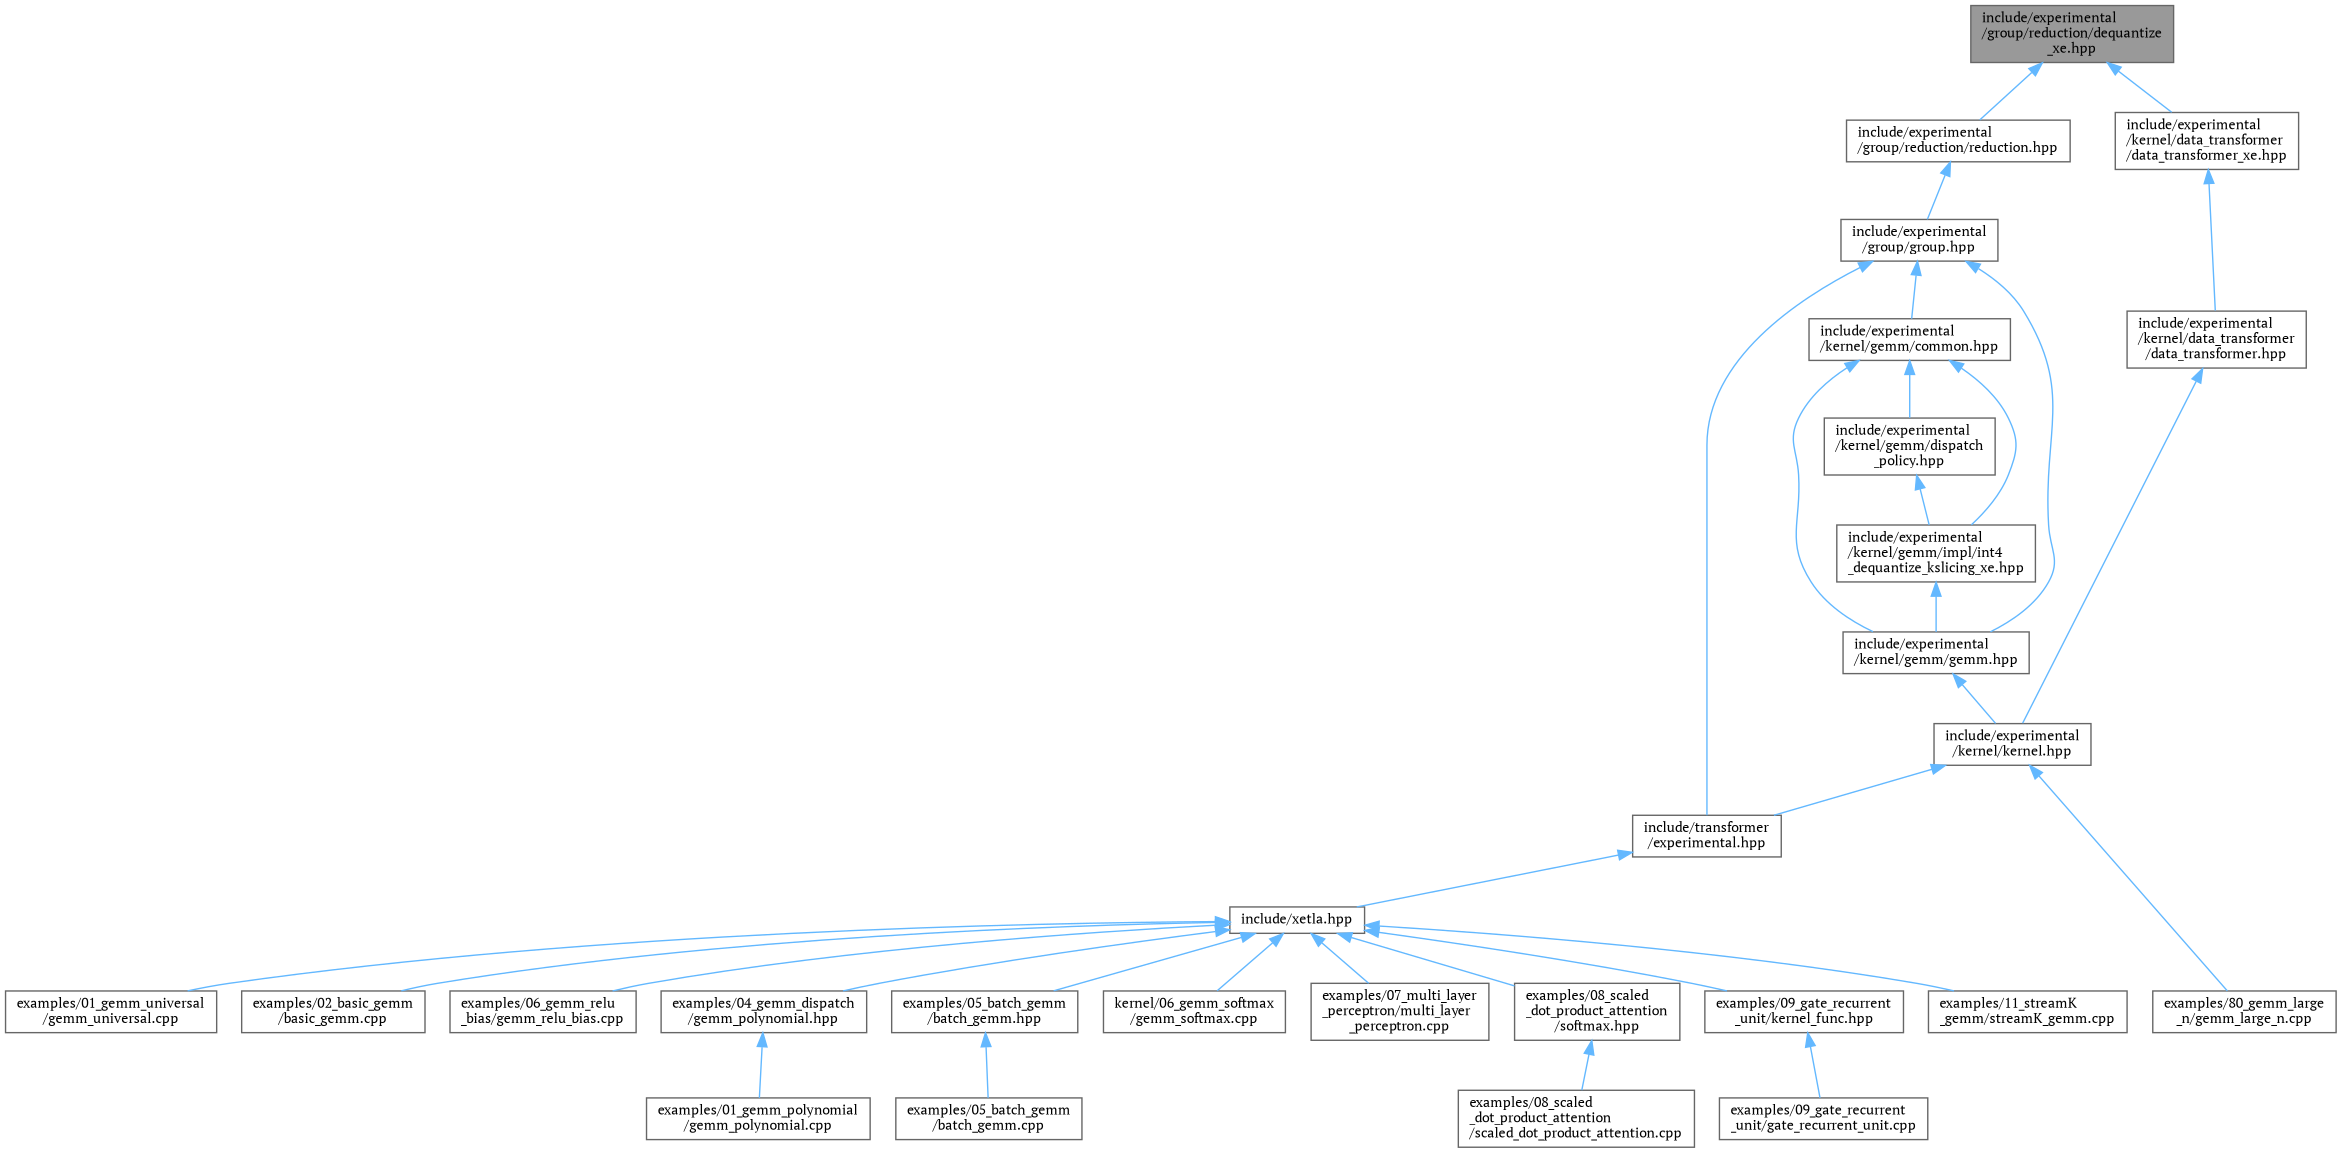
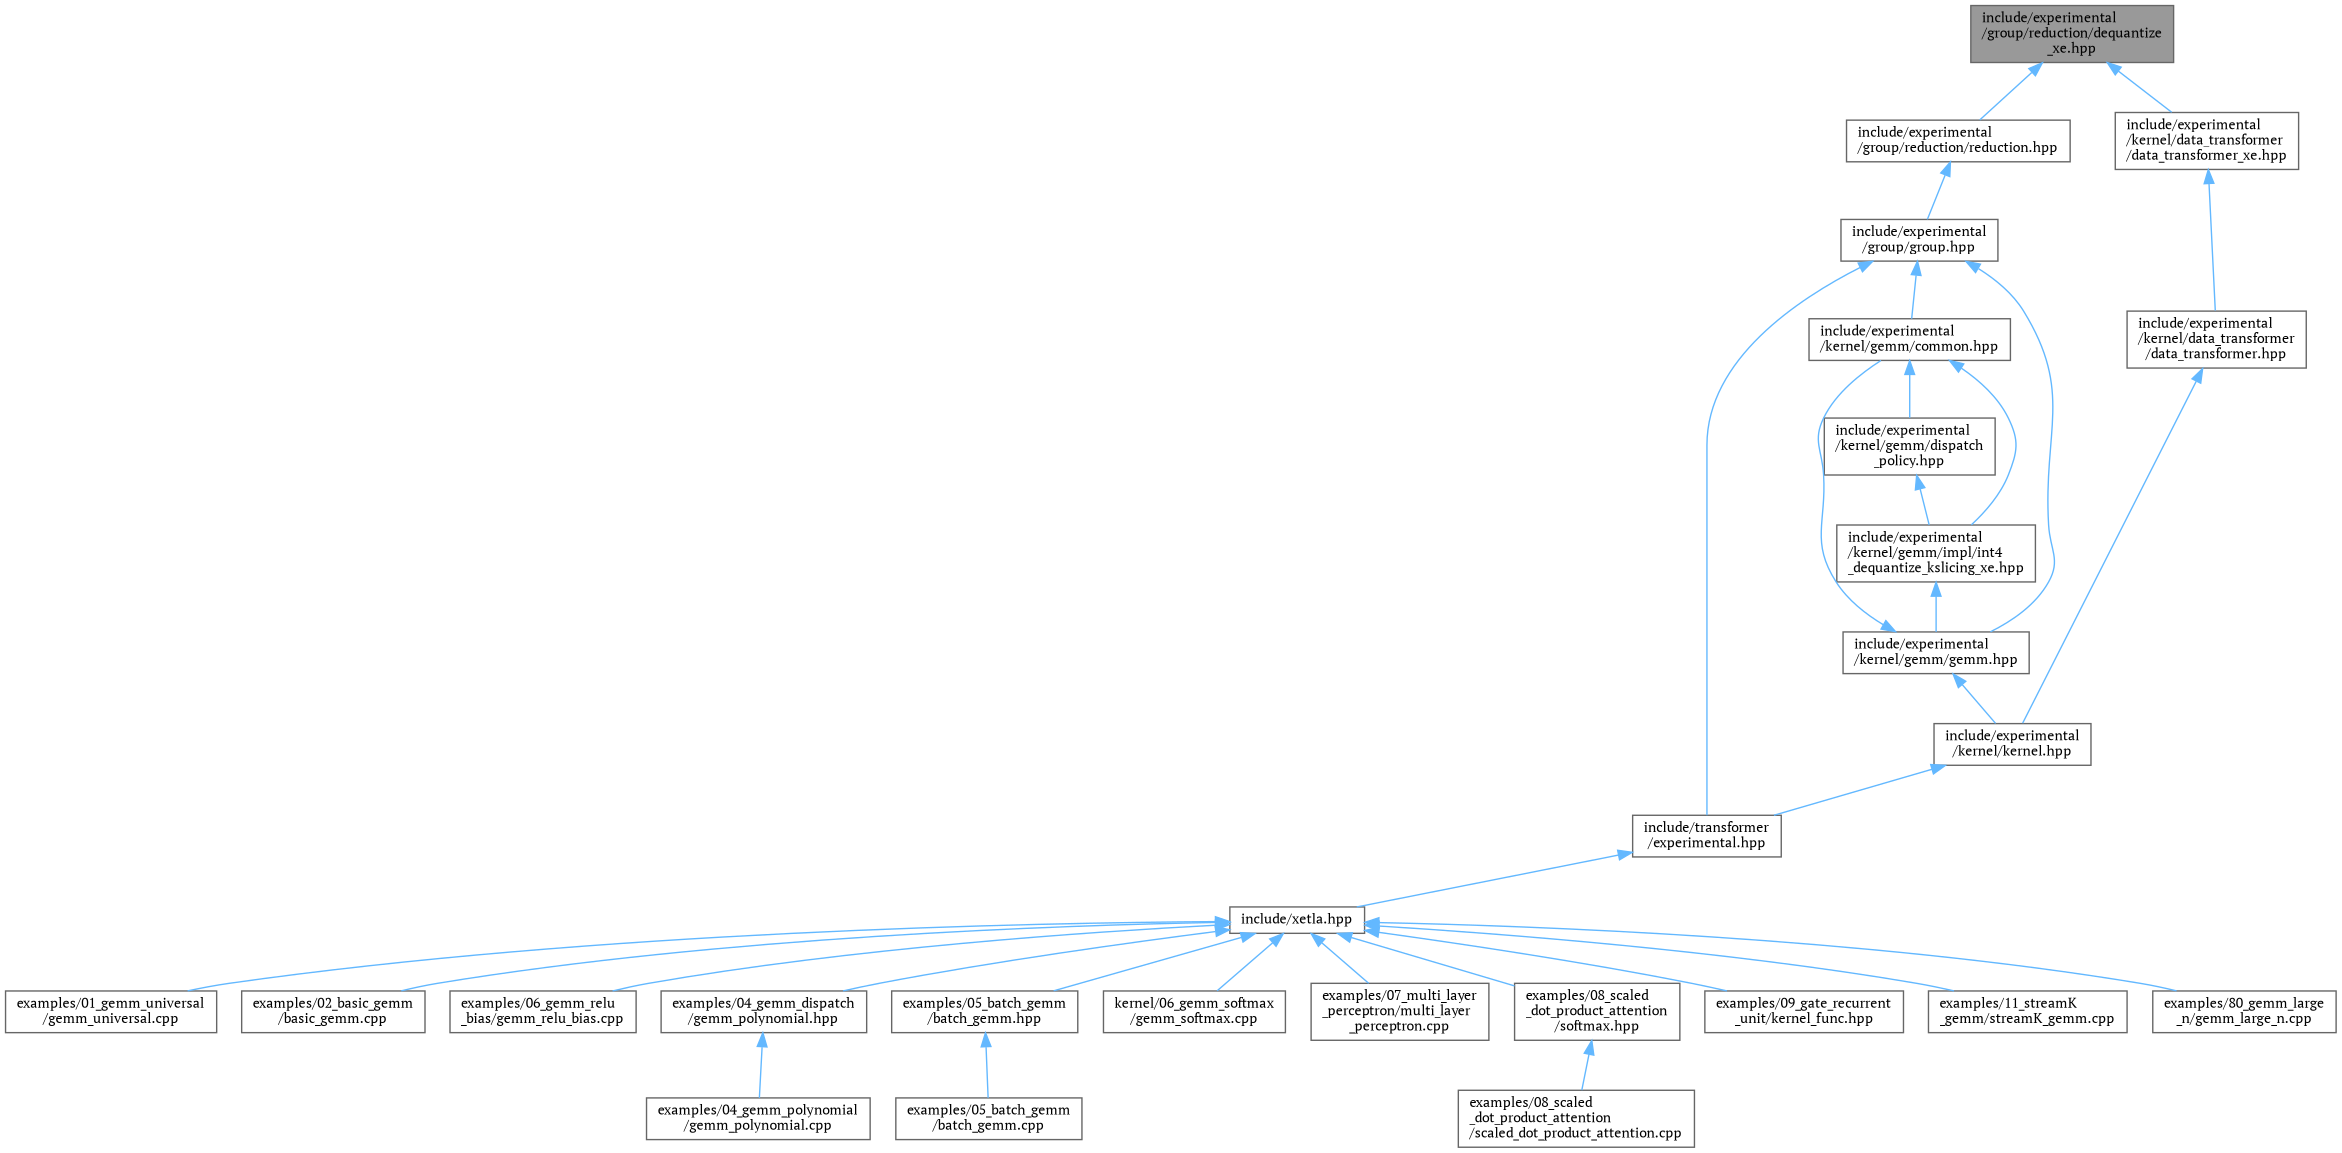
  digraph {
    fontname="PT Serif"
    node [color=grey40 fillcolor=white fontname="PT Serif" fontsize=10 shape=box style=filled]
    edge [color=steelblue1 dir=back fontname="PT Serif" fontsize=10 labelfontname=Helvetica labelfontsize=10 style=solid]
    n1 [color=gray40 fillcolor=grey60 fontcolor=black height=0.2 label="include/experimental\l/group/reduction/dequantize\l_xe.hpp" width=0.4]
    n2 [height=0.2 label="include/experimental\l/group/reduction/reduction.hpp" width=0.4]
    n3 [height=0.2 label="include/experimental\l/kernel/data_transformer\l/data_transformer_xe.hpp" width=0.4]
    n4 [height=0.2 label="include/experimental\l/group/group.hpp" width=0.4]
    n5 [height=0.2 label="include/experimental\l/kernel/data_transformer\l/data_transformer.hpp" width=0.4]
    n6 [height=0.2 label="include/transformer\l/experimental.hpp" width=0.4]
    n7 [height=0.2 label="include/experimental\l/kernel/gemm/common.hpp" width=0.4]
    n8 [height=0.2 label="include/experimental\l/kernel/gemm/gemm.hpp" width=0.4]
    n9 [height=0.2 label="include/xetla.hpp" width=0.4]
    n10 [height=0.2 label="include/experimental\l/kernel/gemm/dispatch\l_policy.hpp" width=0.4]
    n11 [height=0.2 label="include/experimental\l/kernel/gemm/impl/int4\l_dequantize_kslicing_xe.hpp" width=0.4]
    n12 [height=0.2 label="examples/01_gemm_universal\l/gemm_universal.cpp" width=0.4]
    n13 [height=0.2 label="examples/02_basic_gemm\l/basic_gemm.cpp" width=0.4]
    n14 [height=0.2 label="examples/06_gemm_relu\l_bias/gemm_relu_bias.cpp" width=0.4]
    n15 [height=0.2 label="examples/04_gemm_dispatch\l/gemm_polynomial.hpp" width=0.4]
    n16 [height=0.2 label="examples/05_batch_gemm\l/batch_gemm.hpp" width=0.4]
    n17 [height=0.2 label="kernel/06_gemm_softmax\l/gemm_softmax.cpp" width=0.4]
    n18 [height=0.2 label="examples/07_multi_layer\l_perceptron/multi_layer\l_perceptron.cpp" width=0.4]
    n19 [height=0.2 label="examples/08_scaled\l_dot_product_attention\l/softmax.hpp" width=0.4]
    n20 [height=0.2 label="examples/09_gate_recurrent\l_unit/kernel_func.hpp" width=0.4]
    n21 [height=0.2 label="examples/80_gemm_large\l_n/gemm_large_n.cpp" width=0.4]
    n22 [height=0.2 label="examples/11_streamK\l_gemm/streamK_gemm.cpp" width=0.4]
-   n23 [height=0.2 label="examples/01_gemm_polynomial\l/gemm_polynomial.cpp" width=0.4]
+   n23 [height=0.2 label="examples/04_gemm_polynomial\l/gemm_polynomial.cpp" width=0.4]
    n24 [height=0.2 label="examples/05_batch_gemm\l/batch_gemm.cpp" width=0.4]
    n25 [height=0.2 label="examples/08_scaled\l_dot_product_attention\l/scaled_dot_product_attention.cpp" width=0.4]
-   n26 [height=0.2 label="examples/09_gate_recurrent\l_unit/gate_recurrent_unit.cpp" width=0.4]
    n27 [height=0.2 label="include/experimental\l/kernel/kernel.hpp" width=0.4]
    n1 -> n2
    n1 -> n3
    n2 -> n4
    n3 -> n5
    n4 -> n6
    n4 -> n7
    n4 -> n8
    n5 -> n27
    n6 -> n9
-   n7 -> n8
+   n8 -> n7
    n7 -> n10
    n7 -> n11
    n8 -> n27
    n9 -> n12
    n9 -> n13
    n9 -> n14
    n9 -> n15
    n9 -> n16
    n9 -> n17
    n9 -> n18
    n9 -> n19
    n9 -> n20
-   n27 -> n21
+   n9 -> n21
    n9 -> n22
    n10 -> n11
    n11 -> n8
    n15 -> n23
    n16 -> n24
    n19 -> n25
-   n20 -> n26
    n27 -> n6
  }
